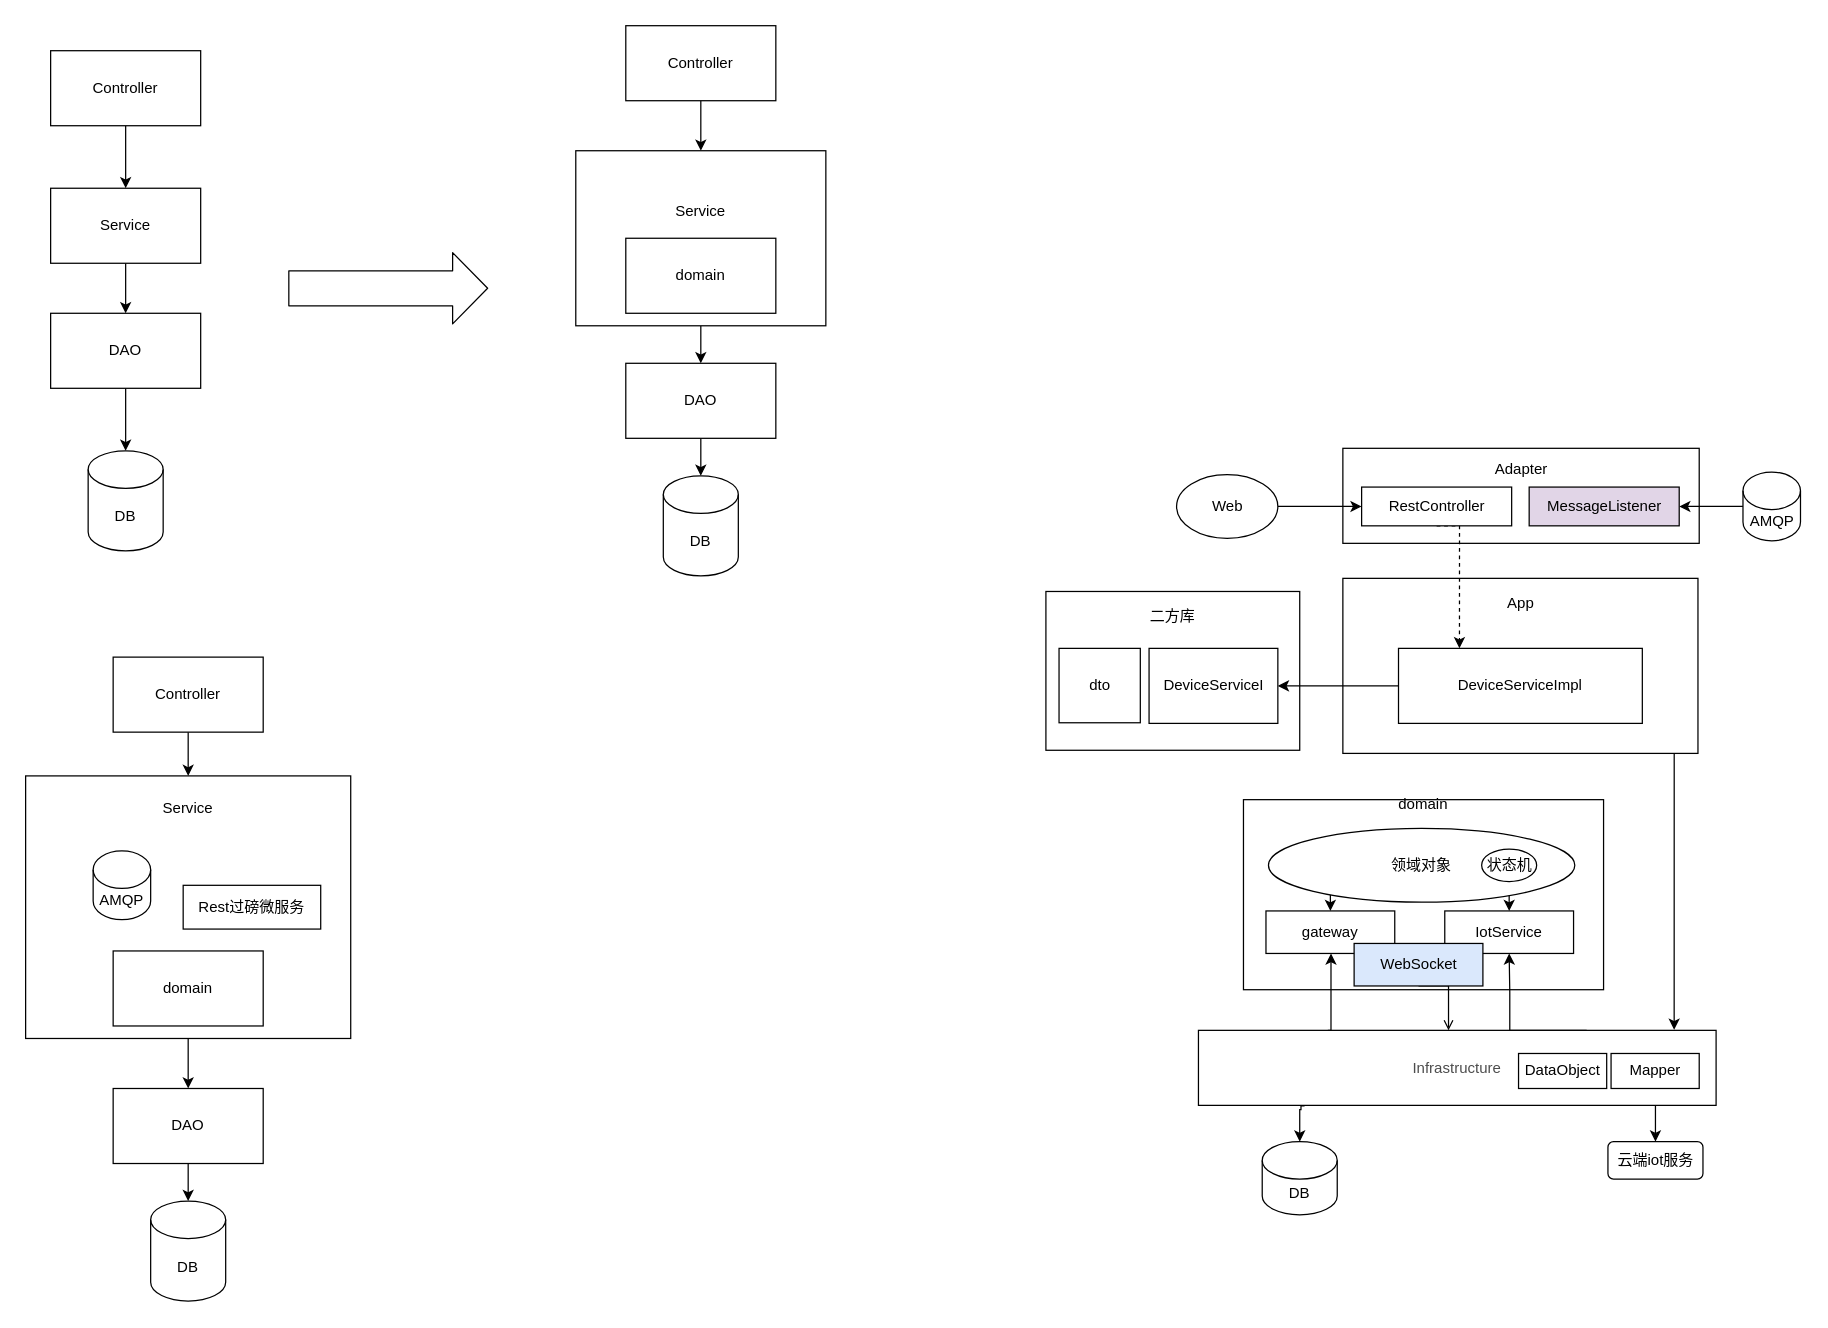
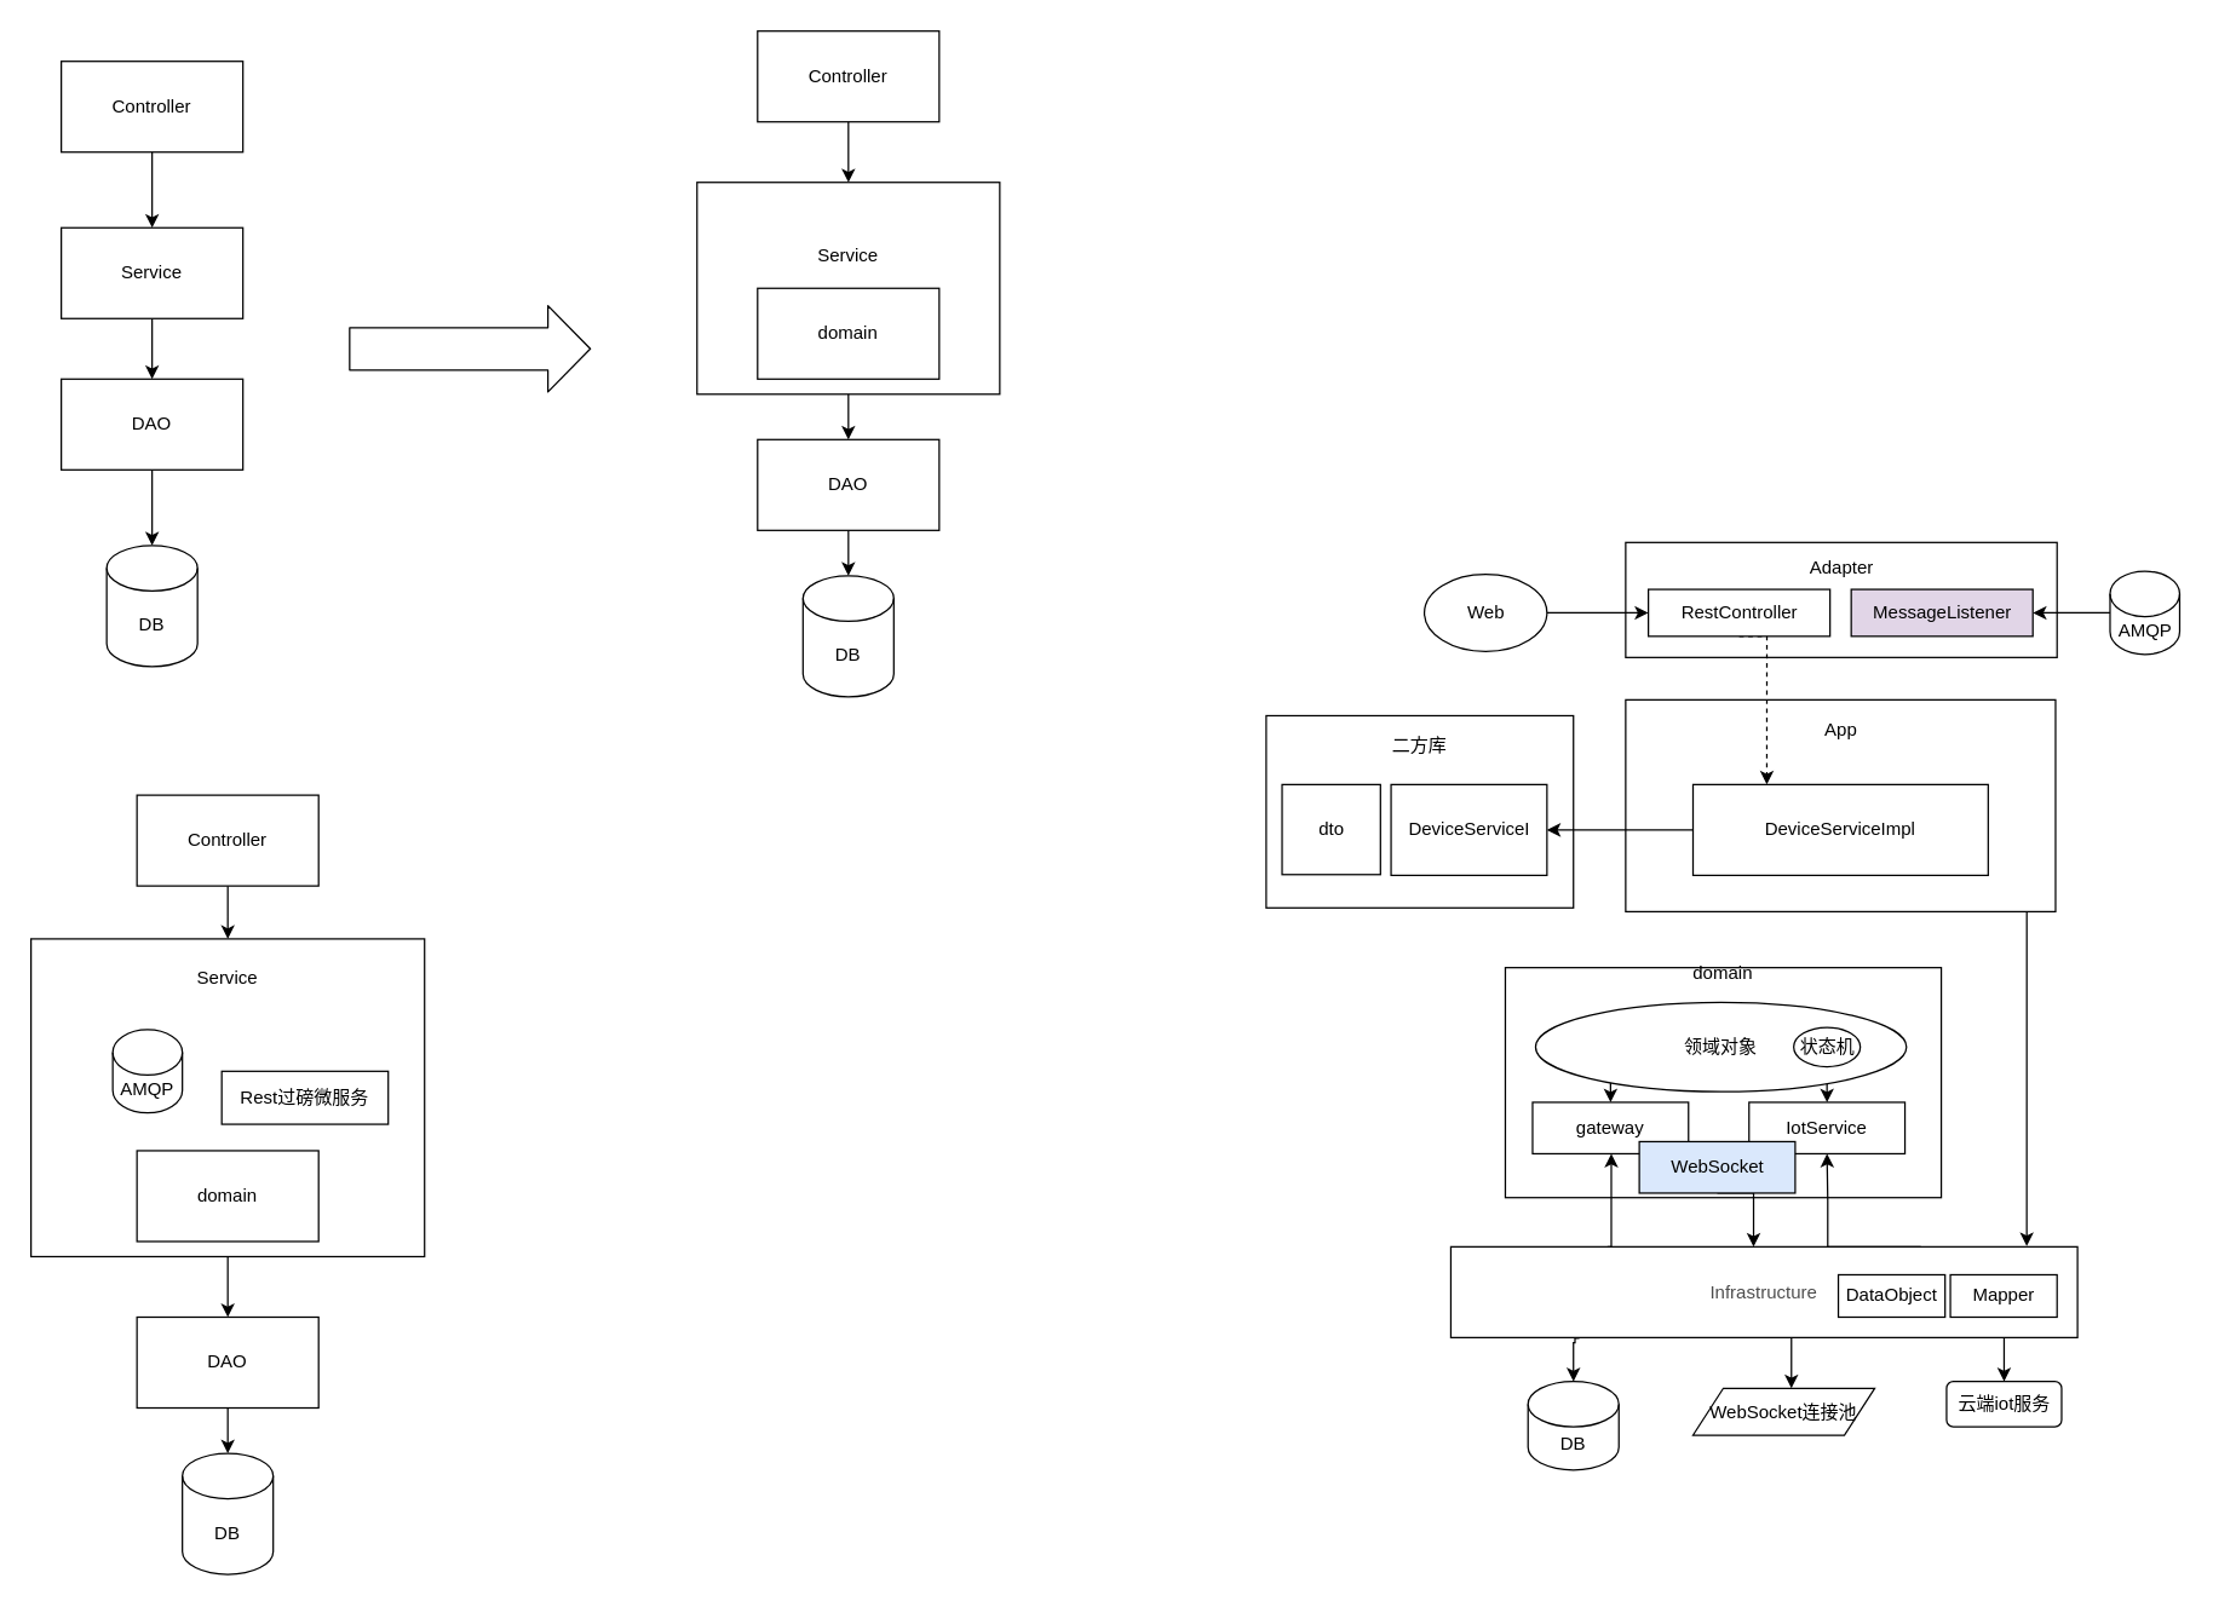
  <mxCell id="0" />
  <mxCell id="1" parent="0" />
  <mxCell id="2" value="二方库&lt;br&gt;&lt;br&gt;&lt;br&gt;&lt;br&gt;&lt;br&gt;&lt;br&gt;&lt;br&gt;" style="rounded=0;whiteSpace=wrap;html=1;" vertex="1" parent="1"><mxGeometry x="836" y="472.5" width="203" height="127" as="geometry" /></mxCell>
  <mxCell id="3" style="edgeStyle=orthogonalEdgeStyle;rounded=0;orthogonalLoop=1;jettySize=auto;html=1;exitX=0.5;exitY=1;exitDx=0;exitDy=0;" parent="1" source="4" target="6" edge="1"><mxGeometry relative="1" as="geometry" /></mxCell>
  <mxCell id="4" value="Controller" style="rounded=0;whiteSpace=wrap;html=1;" parent="1" vertex="1"><mxGeometry x="40" y="40" width="120" height="60" as="geometry" /></mxCell>
  <mxCell id="5" style="edgeStyle=orthogonalEdgeStyle;rounded=0;orthogonalLoop=1;jettySize=auto;html=1;exitX=0.5;exitY=1;exitDx=0;exitDy=0;entryX=0.5;entryY=0;entryDx=0;entryDy=0;" parent="1" source="6" target="8" edge="1"><mxGeometry relative="1" as="geometry" /></mxCell>
  <mxCell id="6" value="Service" style="rounded=0;whiteSpace=wrap;html=1;" parent="1" vertex="1"><mxGeometry x="40" y="150" width="120" height="60" as="geometry" /></mxCell>
  <mxCell id="7" style="edgeStyle=orthogonalEdgeStyle;rounded=0;orthogonalLoop=1;jettySize=auto;html=1;exitX=0.5;exitY=1;exitDx=0;exitDy=0;" parent="1" source="8" target="9" edge="1"><mxGeometry relative="1" as="geometry" /></mxCell>
  <mxCell id="8" value="DAO" style="rounded=0;whiteSpace=wrap;html=1;" parent="1" vertex="1"><mxGeometry x="40" y="250" width="120" height="60" as="geometry" /></mxCell>
  <mxCell id="9" value="DB" style="shape=cylinder3;whiteSpace=wrap;html=1;boundedLbl=1;backgroundOutline=1;size=15;" parent="1" vertex="1"><mxGeometry x="70" y="360" width="60" height="80" as="geometry" /></mxCell>
  <mxCell id="10" style="edgeStyle=orthogonalEdgeStyle;rounded=0;orthogonalLoop=1;jettySize=auto;html=1;exitX=0.5;exitY=1;exitDx=0;exitDy=0;" parent="1" source="11" target="13" edge="1"><mxGeometry relative="1" as="geometry" /></mxCell>
  <mxCell id="11" value="Controller" style="rounded=0;whiteSpace=wrap;html=1;" parent="1" vertex="1"><mxGeometry x="500" y="20" width="120" height="60" as="geometry" /></mxCell>
  <mxCell id="12" style="edgeStyle=orthogonalEdgeStyle;rounded=0;orthogonalLoop=1;jettySize=auto;html=1;exitX=0.5;exitY=1;exitDx=0;exitDy=0;entryX=0.5;entryY=0;entryDx=0;entryDy=0;" parent="1" source="13" target="16" edge="1"><mxGeometry relative="1" as="geometry" /></mxCell>
  <mxCell id="13" value="Service&lt;br&gt;&lt;br&gt;&lt;br&gt;&lt;br&gt;" style="rounded=0;whiteSpace=wrap;html=1;" parent="1" vertex="1"><mxGeometry x="460" y="120" width="200" height="140" as="geometry" /></mxCell>
  <mxCell id="14" value="domain" style="rounded=0;whiteSpace=wrap;html=1;" parent="1" vertex="1"><mxGeometry x="500" y="190" width="120" height="60" as="geometry" /></mxCell>
  <mxCell id="15" style="edgeStyle=orthogonalEdgeStyle;rounded=0;orthogonalLoop=1;jettySize=auto;html=1;exitX=0.5;exitY=1;exitDx=0;exitDy=0;entryX=0.5;entryY=0;entryDx=0;entryDy=0;entryPerimeter=0;" parent="1" source="16" target="17" edge="1"><mxGeometry relative="1" as="geometry" /></mxCell>
  <mxCell id="16" value="DAO" style="rounded=0;whiteSpace=wrap;html=1;" parent="1" vertex="1"><mxGeometry x="500" y="290" width="120" height="60" as="geometry" /></mxCell>
  <mxCell id="17" value="DB" style="shape=cylinder3;whiteSpace=wrap;html=1;boundedLbl=1;backgroundOutline=1;size=15;" parent="1" vertex="1"><mxGeometry x="530" y="380" width="60" height="80" as="geometry" /></mxCell>
  <mxCell id="18" value="" style="shape=flexArrow;endArrow=classic;html=1;width=28;endSize=9;endWidth=28;" parent="1" edge="1"><mxGeometry width="50" height="50" relative="1" as="geometry"><mxPoint x="230" y="230" as="sourcePoint" /><mxPoint x="390" y="230" as="targetPoint" /></mxGeometry></mxCell>
  <mxCell id="19" style="edgeStyle=orthogonalEdgeStyle;rounded=0;orthogonalLoop=1;jettySize=auto;html=1;exitX=0.5;exitY=1;exitDx=0;exitDy=0;" parent="1" source="20" target="22" edge="1"><mxGeometry relative="1" as="geometry" /></mxCell>
  <mxCell id="20" value="Controller" style="rounded=0;whiteSpace=wrap;html=1;" parent="1" vertex="1"><mxGeometry x="90" y="525" width="120" height="60" as="geometry" /></mxCell>
  <mxCell id="21" style="edgeStyle=orthogonalEdgeStyle;rounded=0;orthogonalLoop=1;jettySize=auto;html=1;exitX=0.5;exitY=1;exitDx=0;exitDy=0;entryX=0.5;entryY=0;entryDx=0;entryDy=0;" parent="1" source="22" target="25" edge="1"><mxGeometry relative="1" as="geometry"><mxPoint x="150" y="840" as="sourcePoint" /></mxGeometry></mxCell>
  <mxCell id="22" value="Service&lt;br&gt;&lt;br&gt;&lt;br&gt;&lt;br&gt;&lt;br&gt;&lt;br&gt;&lt;br&gt;&lt;br&gt;&lt;br&gt;&lt;br&gt;&lt;br&gt;&lt;br&gt;" style="rounded=0;whiteSpace=wrap;html=1;" parent="1" vertex="1"><mxGeometry x="20" y="620" width="260" height="210" as="geometry" /></mxCell>
  <mxCell id="23" value="domain" style="rounded=0;whiteSpace=wrap;html=1;" parent="1" vertex="1"><mxGeometry x="90" y="760" width="120" height="60" as="geometry" /></mxCell>
  <mxCell id="24" style="edgeStyle=orthogonalEdgeStyle;rounded=0;orthogonalLoop=1;jettySize=auto;html=1;exitX=0.5;exitY=1;exitDx=0;exitDy=0;entryX=0.5;entryY=0;entryDx=0;entryDy=0;entryPerimeter=0;" parent="1" source="25" target="26" edge="1"><mxGeometry relative="1" as="geometry" /></mxCell>
  <mxCell id="25" value="DAO" style="rounded=0;whiteSpace=wrap;html=1;" parent="1" vertex="1"><mxGeometry x="90" y="870" width="120" height="60" as="geometry" /></mxCell>
  <mxCell id="26" value="DB" style="shape=cylinder3;whiteSpace=wrap;html=1;boundedLbl=1;backgroundOutline=1;size=15;" parent="1" vertex="1"><mxGeometry x="120" y="960" width="60" height="80" as="geometry" /></mxCell>
  <mxCell id="27" value="AMQP" style="shape=cylinder3;whiteSpace=wrap;html=1;boundedLbl=1;backgroundOutline=1;size=15;" parent="1" vertex="1"><mxGeometry x="74" y="680" width="46" height="55" as="geometry" /></mxCell>
  <mxCell id="28" value="Rest过磅微服务" style="rounded=0;whiteSpace=wrap;html=1;" parent="1" vertex="1"><mxGeometry x="146" y="707.5" width="110" height="35" as="geometry" /></mxCell>
  <mxCell id="29" value="Adapter&lt;br&gt;&lt;br&gt;&lt;br&gt;&lt;br&gt;" style="rounded=0;whiteSpace=wrap;html=1;" parent="1" vertex="1"><mxGeometry x="1073.5" y="358" width="285" height="76" as="geometry" /></mxCell>
  <mxCell id="30" value="domain&lt;br&gt;&lt;br&gt;&lt;br&gt;&lt;br&gt;&lt;br&gt;&lt;br&gt;&lt;br&gt;&lt;br&gt;&lt;br&gt;&lt;br&gt;&lt;br&gt;" style="rounded=0;whiteSpace=wrap;html=1;" parent="1" vertex="1"><mxGeometry x="994" y="639" width="288" height="152" as="geometry" /></mxCell>
  <mxCell id="31" style="edgeStyle=orthogonalEdgeStyle;rounded=0;orthogonalLoop=1;jettySize=auto;html=1;exitX=0.25;exitY=0;exitDx=0;exitDy=0;" edge="1" parent="1" source="36" target="53"><mxGeometry relative="1" as="geometry"><Array as="points"><mxPoint x="1064" y="824" /></Array></mxGeometry></mxCell>
  <mxCell id="32" style="edgeStyle=orthogonalEdgeStyle;rounded=0;orthogonalLoop=1;jettySize=auto;html=1;exitX=0.75;exitY=0;exitDx=0;exitDy=0;entryX=0.5;entryY=1;entryDx=0;entryDy=0;" edge="1" parent="1" source="36" target="52"><mxGeometry relative="1" as="geometry"><Array as="points"><mxPoint x="1207" y="824" /><mxPoint x="1207" y="793" /></Array></mxGeometry></mxCell>
  <mxCell id="33" style="edgeStyle=orthogonalEdgeStyle;rounded=0;orthogonalLoop=1;jettySize=auto;html=1;exitX=0.205;exitY=1.008;exitDx=0;exitDy=0;exitPerimeter=0;" edge="1" parent="1" source="36" target="37"><mxGeometry relative="1" as="geometry"><Array as="points"><mxPoint x="1040" y="887" /><mxPoint x="1039" y="887" /></Array></mxGeometry></mxCell>
  <mxCell id="34" style="edgeStyle=orthogonalEdgeStyle;rounded=0;orthogonalLoop=1;jettySize=auto;html=1;exitX=0.75;exitY=1;exitDx=0;exitDy=0;entryX=0.5;entryY=0;entryDx=0;entryDy=0;" edge="1" parent="1" source="36" target="40"><mxGeometry relative="1" as="geometry"><Array as="points"><mxPoint x="1323.5" y="883.5" /></Array></mxGeometry></mxCell>
+ <mxCell id="35" style="edgeStyle=orthogonalEdgeStyle;rounded=0;orthogonalLoop=1;jettySize=auto;html=1;exitX=0.5;exitY=1;exitDx=0;exitDy=0;" edge="1" parent="1" source="36" target="60"><mxGeometry relative="1" as="geometry"><Array as="points"><mxPoint x="1183" y="884" /></Array></mxGeometry></mxCell>
  <mxCell id="36" value="&lt;span style=&quot;color: rgb(77 , 77 , 77) ; background-color: rgb(255 , 255 , 255)&quot;&gt;&lt;font style=&quot;font-size: 12px&quot;&gt;Infrastructure&lt;/font&gt;&lt;/span&gt;" style="rounded=0;whiteSpace=wrap;html=1;" parent="1" vertex="1"><mxGeometry x="958" y="823.5" width="414" height="60" as="geometry" /></mxCell>
  <mxCell id="37" value="DB" style="shape=cylinder3;whiteSpace=wrap;html=1;boundedLbl=1;backgroundOutline=1;size=15;" parent="1" vertex="1"><mxGeometry x="1009" y="912.5" width="60" height="58.5" as="geometry" /></mxCell>
  <mxCell id="38" style="edgeStyle=orthogonalEdgeStyle;rounded=0;orthogonalLoop=1;jettySize=auto;html=1;exitX=0;exitY=0.5;exitDx=0;exitDy=0;exitPerimeter=0;entryX=1;entryY=0.5;entryDx=0;entryDy=0;" edge="1" parent="1" source="39" target="43"><mxGeometry relative="1" as="geometry" /></mxCell>
  <mxCell id="39" value="AMQP" style="shape=cylinder3;whiteSpace=wrap;html=1;boundedLbl=1;backgroundOutline=1;size=15;" parent="1" vertex="1"><mxGeometry x="1393.5" y="377" width="46" height="55" as="geometry" /></mxCell>
  <mxCell id="40" value="云端iot服务" style="whiteSpace=wrap;html=1;rounded=1;" parent="1" vertex="1"><mxGeometry x="1285.5" y="912.5" width="76" height="30" as="geometry" /></mxCell>
  <mxCell id="41" style="edgeStyle=orthogonalEdgeStyle;rounded=0;orthogonalLoop=1;jettySize=auto;html=1;exitX=0.75;exitY=1;exitDx=0;exitDy=0;entryX=0.919;entryY=-0.008;entryDx=0;entryDy=0;entryPerimeter=0;" edge="1" parent="1" source="42" target="36"><mxGeometry relative="1" as="geometry"><Array as="points"><mxPoint x="1339" y="602" /></Array></mxGeometry></mxCell>
  <mxCell id="42" value="App&lt;br&gt;&lt;br&gt;&lt;br&gt;&lt;br&gt;&lt;br&gt;&lt;br&gt;&lt;br&gt;&lt;br&gt;" style="rounded=0;whiteSpace=wrap;html=1;" parent="1" vertex="1"><mxGeometry x="1073.5" y="462" width="284" height="140" as="geometry" /></mxCell>
  <mxCell id="43" value="MessageListener" style="rounded=0;whiteSpace=wrap;html=1;fillColor=#e1d5e7;" vertex="1" parent="1"><mxGeometry x="1222.5" y="389" width="120" height="31" as="geometry" /></mxCell>
  <mxCell id="44" style="edgeStyle=orthogonalEdgeStyle;rounded=0;orthogonalLoop=1;jettySize=auto;html=1;exitX=0.5;exitY=1;exitDx=0;exitDy=0;entryX=0.25;entryY=0;entryDx=0;entryDy=0;dashed=1;" edge="1" parent="1" source="45" target="49"><mxGeometry relative="1" as="geometry"><Array as="points"><mxPoint x="1167" y="420" /></Array></mxGeometry></mxCell>
  <mxCell id="45" value="RestController" style="rounded=0;whiteSpace=wrap;html=1;" vertex="1" parent="1"><mxGeometry x="1088.5" y="389" width="120" height="31" as="geometry" /></mxCell>
  <mxCell id="46" style="edgeStyle=orthogonalEdgeStyle;rounded=0;orthogonalLoop=1;jettySize=auto;html=1;" edge="1" parent="1" source="47" target="45"><mxGeometry relative="1" as="geometry" /></mxCell>
  <mxCell id="47" value="Web" style="ellipse;whiteSpace=wrap;html=1;" vertex="1" parent="1"><mxGeometry x="940.5" y="379" width="81" height="51" as="geometry" /></mxCell>
  <mxCell id="48" style="edgeStyle=orthogonalEdgeStyle;rounded=0;orthogonalLoop=1;jettySize=auto;html=1;exitX=0;exitY=0.5;exitDx=0;exitDy=0;" edge="1" parent="1" source="49" target="50"><mxGeometry relative="1" as="geometry" /></mxCell>
  <mxCell id="49" value="DeviceServiceImpl" style="rounded=0;whiteSpace=wrap;html=1;" vertex="1" parent="1"><mxGeometry x="1118" y="518" width="195" height="60" as="geometry" /></mxCell>
  <mxCell id="50" value="DeviceServiceI" style="rounded=0;whiteSpace=wrap;html=1;" vertex="1" parent="1"><mxGeometry x="918.5" y="518" width="103" height="60" as="geometry" /></mxCell>
  <mxCell id="51" value="dto" style="rounded=0;whiteSpace=wrap;html=1;" vertex="1" parent="1"><mxGeometry x="846.5" y="518" width="65" height="59.5" as="geometry" /></mxCell>
  <mxCell id="52" value="IotService" style="rounded=0;whiteSpace=wrap;html=1;" vertex="1" parent="1"><mxGeometry x="1155" y="728" width="103" height="34" as="geometry" /></mxCell>
  <mxCell id="53" value="gateway" style="rounded=0;whiteSpace=wrap;html=1;" vertex="1" parent="1"><mxGeometry x="1012" y="728" width="103" height="34" as="geometry" /></mxCell>
  <mxCell id="54" style="edgeStyle=orthogonalEdgeStyle;rounded=0;orthogonalLoop=1;jettySize=auto;html=1;exitX=0;exitY=1;exitDx=0;exitDy=0;entryX=0.5;entryY=0;entryDx=0;entryDy=0;" edge="1" parent="1" source="56" target="53"><mxGeometry relative="1" as="geometry" /></mxCell>
  <mxCell id="55" style="edgeStyle=orthogonalEdgeStyle;rounded=0;orthogonalLoop=1;jettySize=auto;html=1;exitX=1;exitY=1;exitDx=0;exitDy=0;entryX=0.5;entryY=0;entryDx=0;entryDy=0;" edge="1" parent="1" source="56" target="52"><mxGeometry relative="1" as="geometry" /></mxCell>
  <mxCell id="56" value="领域对象" style="ellipse;whiteSpace=wrap;html=1;" vertex="1" parent="1"><mxGeometry x="1014" y="662" width="245" height="59" as="geometry" /></mxCell>
  <mxCell id="57" value="状态机" style="ellipse;whiteSpace=wrap;html=1;" vertex="1" parent="1"><mxGeometry x="1184.5" y="678.5" width="44" height="26" as="geometry" /></mxCell>
- <mxCell id="58" style="edgeStyle=orthogonalEdgeStyle;rounded=0;orthogonalLoop=1;jettySize=auto;html=1;exitX=0.5;exitY=1;exitDx=0;exitDy=0;endArrow=open;" edge="1" parent="1" source="59" target="36"><mxGeometry relative="1" as="geometry"><Array as="points"><mxPoint x="1158" y="788" /></Array></mxGeometry></mxCell>
+ <mxCell id="58" style="edgeStyle=orthogonalEdgeStyle;rounded=0;orthogonalLoop=1;jettySize=auto;html=1;exitX=0.5;exitY=1;exitDx=0;exitDy=0;" edge="1" parent="1" source="59" target="36"><mxGeometry relative="1" as="geometry"><Array as="points"><mxPoint x="1158" y="788" /></Array></mxGeometry></mxCell>
  <mxCell id="59" value="WebSocket" style="rounded=0;whiteSpace=wrap;html=1;fillColor=#dae8fc;" vertex="1" parent="1"><mxGeometry x="1082.5" y="754" width="103" height="34" as="geometry" /></mxCell>
+ <mxCell id="60" value="WebSocket连接池" style="shape=parallelogram;perimeter=parallelogramPerimeter;whiteSpace=wrap;html=1;fixedSize=1;" vertex="1" parent="1"><mxGeometry x="1118" y="917" width="120" height="31" as="geometry" /></mxCell>
  <mxCell id="61" value="DataObject" style="rounded=0;whiteSpace=wrap;html=1;" vertex="1" parent="1"><mxGeometry x="1214" y="842" width="70.5" height="28" as="geometry" /></mxCell>
  <mxCell id="62" value="Mapper" style="rounded=0;whiteSpace=wrap;html=1;" vertex="1" parent="1"><mxGeometry x="1288" y="842" width="70.5" height="28" as="geometry" /></mxCell>
